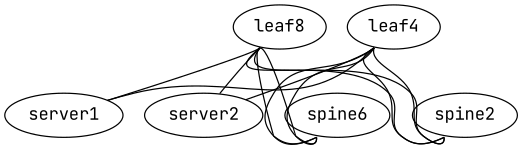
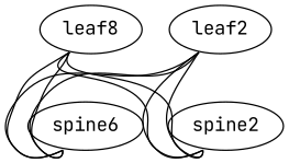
  graph {
    fontname="JetBrains Mono"
    hostidtype=hostname
    version="1:0"
    node [fontname="JetBrains Mono"]
    edge [fontname="JetBrains Mono" headport=swp49 tailport=swp1s0]
    n1 [label=leaf8]
    n2 [label=spine6]
    spine2
-   server1
-   server2
-   leaf2 [label=leaf4]
+   leaf2
    n1 -- n2
    n1 -- n2 [headport=swp50 tailport=swp1s1]
    n1 -- spine2 [headport=swp51 tailport=swp1s2]
    n1 -- spine2 [headport=swp52 tailport=swp1s3]
-   n1 -- server1 [LLDP="match_type=portdescr" headport=eth3 tailport=swp32s0]
-   n1 -- server2 [LLDP="match_type=portdescr" headport=eth2 tailport=swp32s1]
    leaf2 -- n2 [headport=swp51 tailport=swp1s2]
    leaf2 -- n2 [headport=swp52 tailport=swp1s3]
    leaf2 -- spine2
    leaf2 -- spine2 [headport=swp50 tailport=swp1s1]
-   leaf2 -- server1 [LLDP="match_type=portdescr" headport=eth2 tailport=swp32s1]
-   leaf2 -- server2 [LLDP="match_type=portdescr" headport=eth3 tailport=swp32s0]
  }
